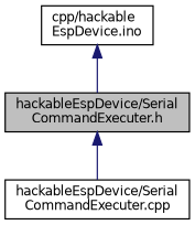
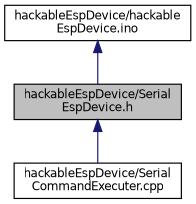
  digraph {
    node [color=black fillcolor=white fontname=Helvetica fontsize=10 shape=record style=filled]
    edge [color=midnightblue dir=back fontname=Helvetica fontsize=10 labelfontname=Helvetica labelfontsize=10 style=solid]
-   n1 [fillcolor=grey75 fontcolor=black height=0.2 label="hackableEspDevice/Serial\lCommandExecuter.h" width=0.4]
+   n1 [fillcolor=grey75 fontcolor=black height=0.2 label="hackableEspDevice/Serial\lEspDevice.h" width=0.4]
    n2 [height=0.2 label="hackableEspDevice/Serial\lCommandExecuter.cpp" width=0.4]
-   n3 [height=0.2 label="cpp/hackable\lEspDevice.ino" width=0.4]
+   n3 [height=0.2 label="hackableEspDevice/hackable\lEspDevice.ino" width=0.4]
    n1 -> n2
    n3 -> n1
  }
